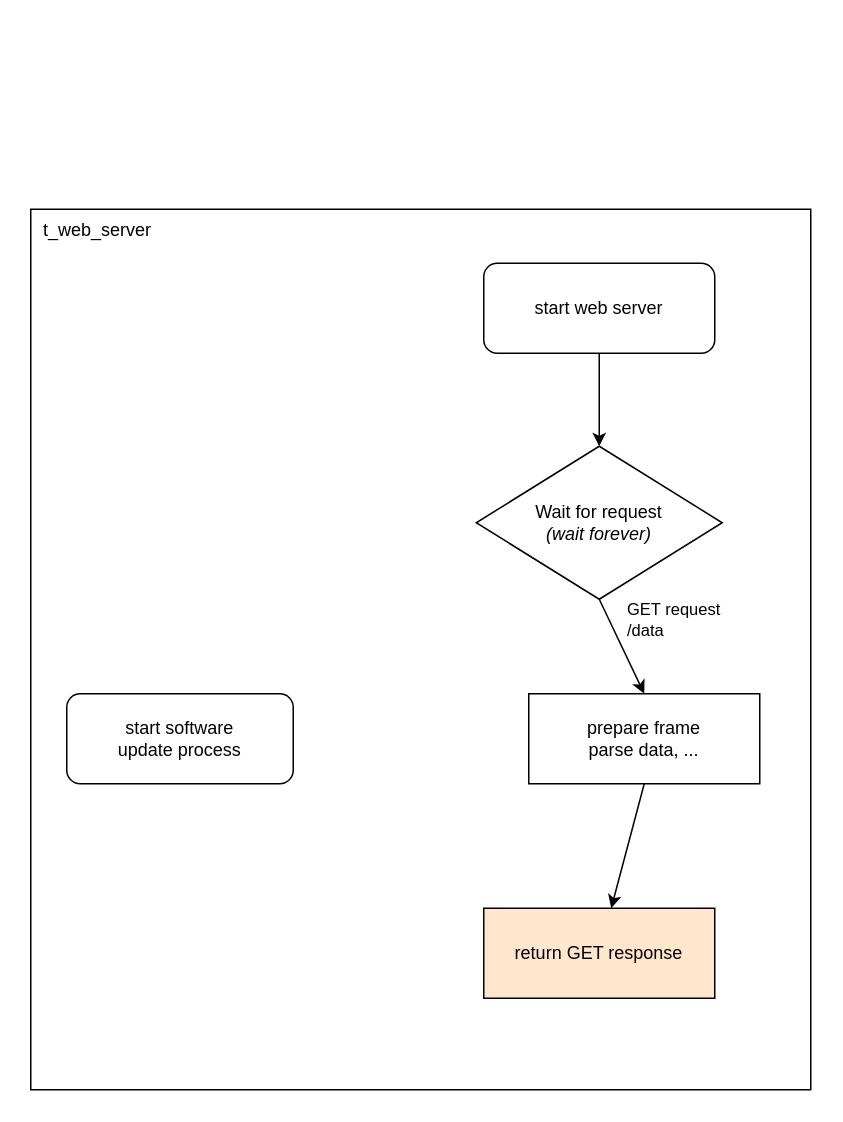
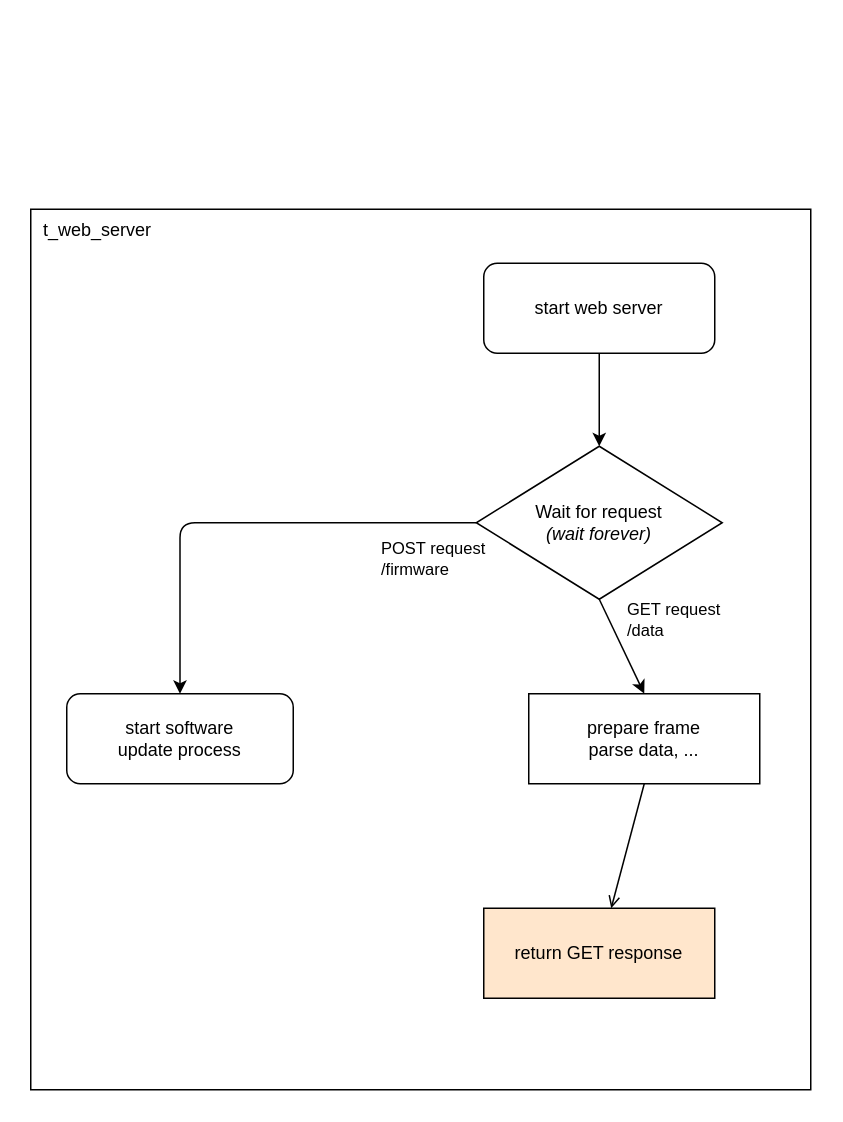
  <mxCell id="0" />
  <mxCell id="1" parent="0" />
  <mxCell id="2" value="&amp;nbsp; t_web_server" style="rounded=0;whiteSpace=wrap;html=1;align=left;verticalAlign=top;" parent="1" vertex="1"><mxGeometry x="20" y="139" width="520" height="587" as="geometry" /></mxCell>
  <mxCell id="3" style="edgeStyle=none;html=1;exitX=0.5;exitY=1;exitDx=0;exitDy=0;entryX=0.5;entryY=0;entryDx=0;entryDy=0;" parent="1" source="4" target="12" edge="1"><mxGeometry relative="1" as="geometry" /></mxCell>
  <mxCell id="4" value="start web server" style="rounded=1;whiteSpace=wrap;html=1;flipV=1;flipH=1;" parent="1" vertex="1"><mxGeometry x="322" y="175" width="154" height="60" as="geometry" /></mxCell>
- <mxCell id="5" style="edgeStyle=none;html=1;exitX=0.5;exitY=1;exitDx=0;exitDy=0;" parent="1" source="6" target="7" edge="1"><mxGeometry relative="1" as="geometry" /></mxCell>
+ <mxCell id="5" style="edgeStyle=none;html=1;exitX=0.5;exitY=1;exitDx=0;exitDy=0;endArrow=open;" parent="1" source="6" target="7" edge="1"><mxGeometry relative="1" as="geometry" /></mxCell>
  <mxCell id="6" value="prepare frame&lt;div&gt;parse data, ...&lt;/div&gt;" style="rounded=0;whiteSpace=wrap;html=1;flipV=1;flipH=1;" parent="1" vertex="1"><mxGeometry x="352" y="462" width="154" height="60" as="geometry" /></mxCell>
  <mxCell id="7" value="return GET response" style="rounded=0;whiteSpace=wrap;html=1;flipV=0;flipH=1;fillColor=#ffe6cc;" parent="1" vertex="1"><mxGeometry x="322" y="605" width="154" height="60" as="geometry" /></mxCell>
  <mxCell id="8" style="edgeStyle=none;html=1;exitX=0.5;exitY=1;exitDx=0;exitDy=0;entryX=0.5;entryY=0;entryDx=0;entryDy=0;" parent="1" source="12" target="6" edge="1"><mxGeometry relative="1" as="geometry" /></mxCell>
  <mxCell id="9" value="GET request&lt;div&gt;/data&lt;/div&gt;" style="edgeLabel;html=1;align=left;verticalAlign=middle;resizable=0;points=[];" parent="8" vertex="1" connectable="0"><mxGeometry x="-0.408" relative="1" as="geometry"><mxPoint x="8" y="-5" as="offset" /></mxGeometry></mxCell>
+ <mxCell id="10" style="edgeStyle=orthogonalEdgeStyle;html=1;exitX=0;exitY=0.5;exitDx=0;exitDy=0;entryX=0.5;entryY=0;entryDx=0;entryDy=0;" parent="1" source="12" target="13" edge="1"><mxGeometry relative="1" as="geometry" /></mxCell>
+ <mxCell id="11" value="POST request&lt;div&gt;/firmware&lt;/div&gt;" style="edgeLabel;html=1;align=left;verticalAlign=middle;resizable=0;points=[];" parent="10" vertex="1" connectable="0"><mxGeometry x="-0.495" y="-2" relative="1" as="geometry"><mxPoint x="14" y="25" as="offset" /></mxGeometry></mxCell>
  <mxCell id="12" value="Wait for request&lt;div&gt;&lt;i&gt;(wait forever)&lt;/i&gt;&lt;/div&gt;" style="rhombus;whiteSpace=wrap;html=1;" parent="1" vertex="1"><mxGeometry x="317" y="297" width="164" height="102" as="geometry" /></mxCell>
  <mxCell id="13" value="start software&lt;br&gt;update process" style="rounded=1;whiteSpace=wrap;html=1;" parent="1" vertex="1"><mxGeometry x="44" y="462" width="151" height="60" as="geometry" /></mxCell>
  <mxCell id="14" style="edgeStyle=orthogonalEdgeStyle;html=1;exitX=0.5;exitY=1;exitDx=0;exitDy=0;entryX=0.5;entryY=1;entryDx=0;entryDy=0;" parent="1" edge="1"><mxGeometry relative="1" as="geometry"><Array as="points"><mxPoint x="97" y="105" /><mxPoint x="439" y="105" /></Array><mxPoint x="439" y="20" as="targetPoint" /></mxGeometry></mxCell>
